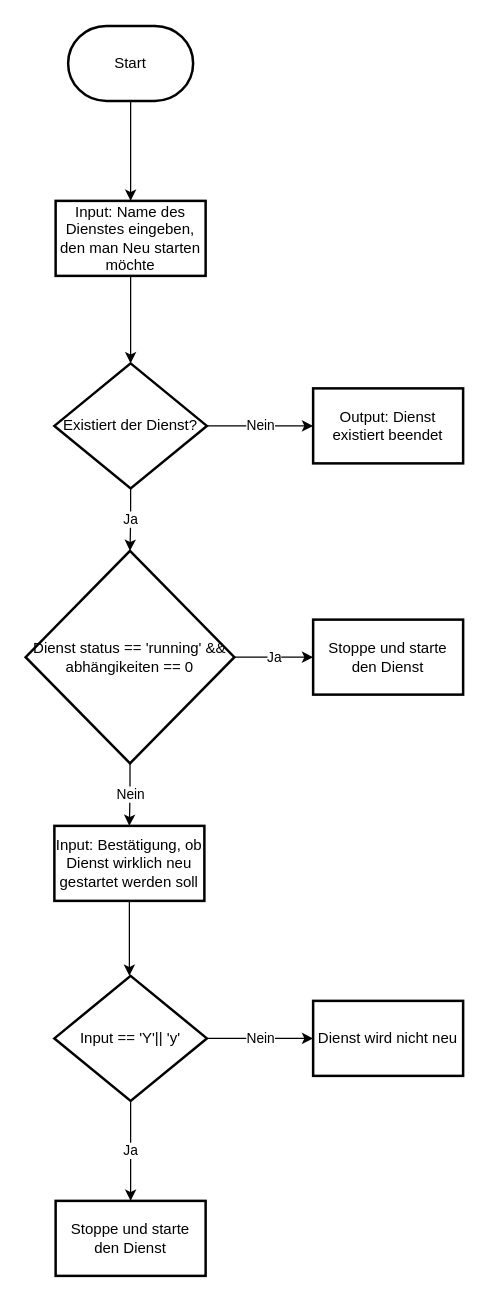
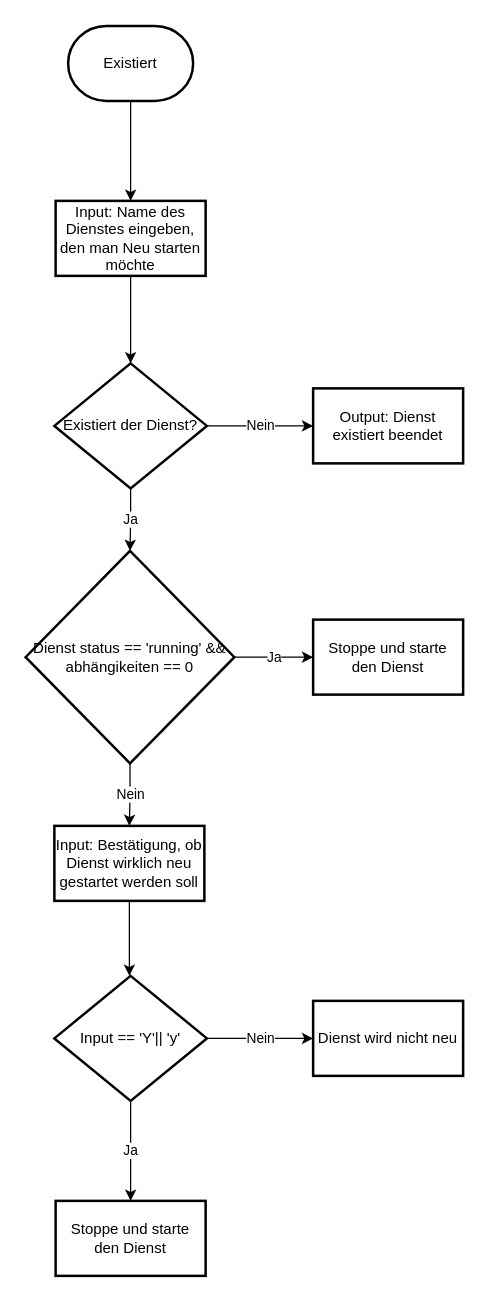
  <mxCell id="0" />
  <mxCell id="1" parent="0" />
  <mxCell id="2" value="" style="edgeStyle=orthogonalEdgeStyle;rounded=0;orthogonalLoop=1;jettySize=auto;html=1;" edge="1" parent="1" source="3" target="5"><mxGeometry relative="1" as="geometry" /></mxCell>
- <mxCell id="3" value="Start" style="strokeWidth=2;html=1;shape=mxgraph.flowchart.terminator;whiteSpace=wrap;" vertex="1" parent="1"><mxGeometry x="54" y="20" width="100" height="60" as="geometry" /></mxCell>
+ <mxCell id="3" value="Existiert" style="strokeWidth=2;html=1;shape=mxgraph.flowchart.terminator;whiteSpace=wrap;" vertex="1" parent="1"><mxGeometry x="54" y="20" width="100" height="60" as="geometry" /></mxCell>
  <mxCell id="4" value="" style="edgeStyle=orthogonalEdgeStyle;rounded=0;orthogonalLoop=1;jettySize=auto;html=1;" edge="1" parent="1" source="5" target="8"><mxGeometry relative="1" as="geometry" /></mxCell>
  <mxCell id="5" value="Input: Name des Dienstes eingeben, den man Neu starten möchte" style="whiteSpace=wrap;html=1;strokeWidth=2;" vertex="1" parent="1"><mxGeometry x="44" y="160" width="120" height="60" as="geometry" /></mxCell>
  <mxCell id="6" value="Nein" style="edgeStyle=orthogonalEdgeStyle;rounded=0;orthogonalLoop=1;jettySize=auto;html=1;" edge="1" parent="1" source="8" target="9"><mxGeometry relative="1" as="geometry" /></mxCell>
  <mxCell id="7" value="Ja" style="edgeStyle=orthogonalEdgeStyle;rounded=0;orthogonalLoop=1;jettySize=auto;html=1;" edge="1" parent="1" source="8" target="12"><mxGeometry relative="1" as="geometry" /></mxCell>
  <mxCell id="8" value="Existiert der Dienst?" style="rhombus;whiteSpace=wrap;html=1;strokeWidth=2;" vertex="1" parent="1"><mxGeometry x="43" y="290" width="122" height="100" as="geometry" /></mxCell>
  <mxCell id="9" value="Output: Dienst existiert beendet" style="whiteSpace=wrap;html=1;strokeWidth=2;" vertex="1" parent="1"><mxGeometry x="250" y="310" width="120" height="60" as="geometry" /></mxCell>
  <mxCell id="10" value="Ja" style="edgeStyle=orthogonalEdgeStyle;rounded=0;orthogonalLoop=1;jettySize=auto;html=1;" edge="1" parent="1" source="12" target="13"><mxGeometry relative="1" as="geometry" /></mxCell>
  <mxCell id="11" value="Nein" style="edgeStyle=orthogonalEdgeStyle;rounded=0;orthogonalLoop=1;jettySize=auto;html=1;" edge="1" parent="1" source="12" target="15"><mxGeometry relative="1" as="geometry" /></mxCell>
  <mxCell id="12" value="Dienst status == 'running' &amp;amp;&amp;amp; abhängikeiten == 0" style="rhombus;whiteSpace=wrap;html=1;strokeWidth=2;" vertex="1" parent="1"><mxGeometry x="20" y="440" width="167" height="170" as="geometry" /></mxCell>
  <mxCell id="13" value="Stoppe und starte den Dienst" style="whiteSpace=wrap;html=1;strokeWidth=2;" vertex="1" parent="1"><mxGeometry x="250" y="495" width="120" height="60" as="geometry" /></mxCell>
  <mxCell id="14" value="" style="edgeStyle=orthogonalEdgeStyle;rounded=0;orthogonalLoop=1;jettySize=auto;html=1;" edge="1" parent="1" source="15"><mxGeometry relative="1" as="geometry"><mxPoint x="103" y="780" as="targetPoint" /></mxGeometry></mxCell>
  <mxCell id="15" value="Input: Bestätigung, ob Dienst wirklich neu gestartet werden soll" style="whiteSpace=wrap;html=1;strokeWidth=2;" vertex="1" parent="1"><mxGeometry x="43" y="660" width="120" height="60" as="geometry" /></mxCell>
  <mxCell id="16" value="Nein" style="edgeStyle=orthogonalEdgeStyle;rounded=0;orthogonalLoop=1;jettySize=auto;html=1;" edge="1" parent="1" source="18" target="19"><mxGeometry relative="1" as="geometry" /></mxCell>
  <mxCell id="17" value="Ja" style="edgeStyle=orthogonalEdgeStyle;rounded=0;orthogonalLoop=1;jettySize=auto;html=1;" edge="1" parent="1" source="18" target="20"><mxGeometry relative="1" as="geometry" /></mxCell>
  <mxCell id="18" value="Input == 'Y'|| 'y'" style="rhombus;whiteSpace=wrap;html=1;strokeWidth=2;" vertex="1" parent="1"><mxGeometry x="43" y="780" width="122" height="100" as="geometry" /></mxCell>
  <mxCell id="19" value="Dienst wird nicht neu" style="whiteSpace=wrap;html=1;strokeWidth=2;" vertex="1" parent="1"><mxGeometry x="250" y="800" width="120" height="60" as="geometry" /></mxCell>
  <mxCell id="20" value="Stoppe und starte den Dienst" style="whiteSpace=wrap;html=1;strokeWidth=2;" vertex="1" parent="1"><mxGeometry x="44" y="960" width="120" height="60" as="geometry" /></mxCell>
